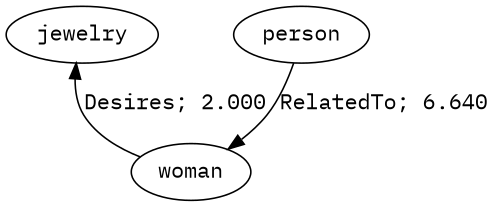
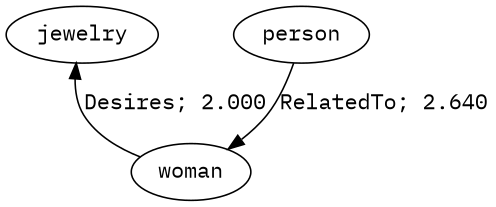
  digraph {
    fontname="IBM Plex Mono"
    node [fontname="IBM Plex Mono"]
    edge [fontname="IBM Plex Mono"]
    n1 [label=jewelry]
    n2 [label=woman]
    n3 [label=person]
    n1 -> n2 [dir=back label="Desires; 2.000" weight=2.000]
-   n3 -> n2 [dir=forward label="RelatedTo; 6.640" weight=2.640]
+   n3 -> n2 [dir=forward label="RelatedTo; 2.640" weight=2.640]
  }
